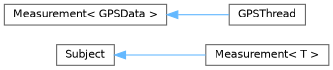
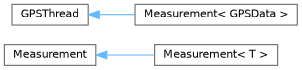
  digraph {
    rankdir=LR
    node [color=grey40 fillcolor=white fontname=Helvetica fontsize=10 shape=box style=filled]
    edge [color=steelblue1 dir=back fontname=Helvetica fontsize=10 labelfontname=Helvetica labelfontsize=10 style=solid]
-   n1 [height=0.2 label=Subject width=0.4]
+   n1 [height=0.2 label=Measurement width=0.4]
    n2 [height=0.2 label="Measurement\< T \>" width=0.4]
    n3 [height=0.2 label="Measurement\< GPSData \>" width=0.4]
    n4 [height=0.2 label=GPSThread width=0.4]
    n1 -> n2
-   n3 -> n4
+   n4 -> n3
  }
